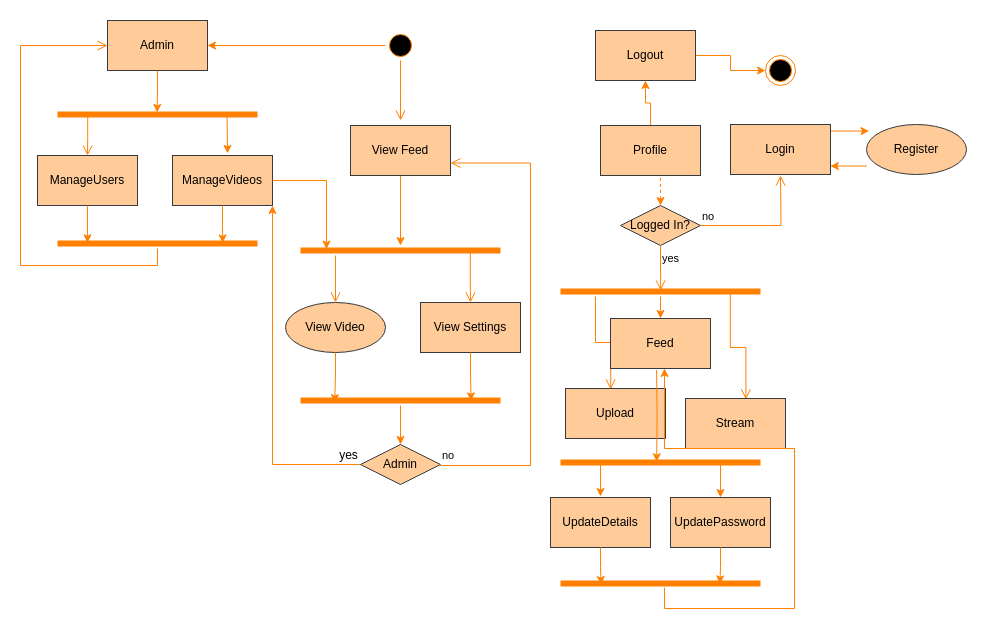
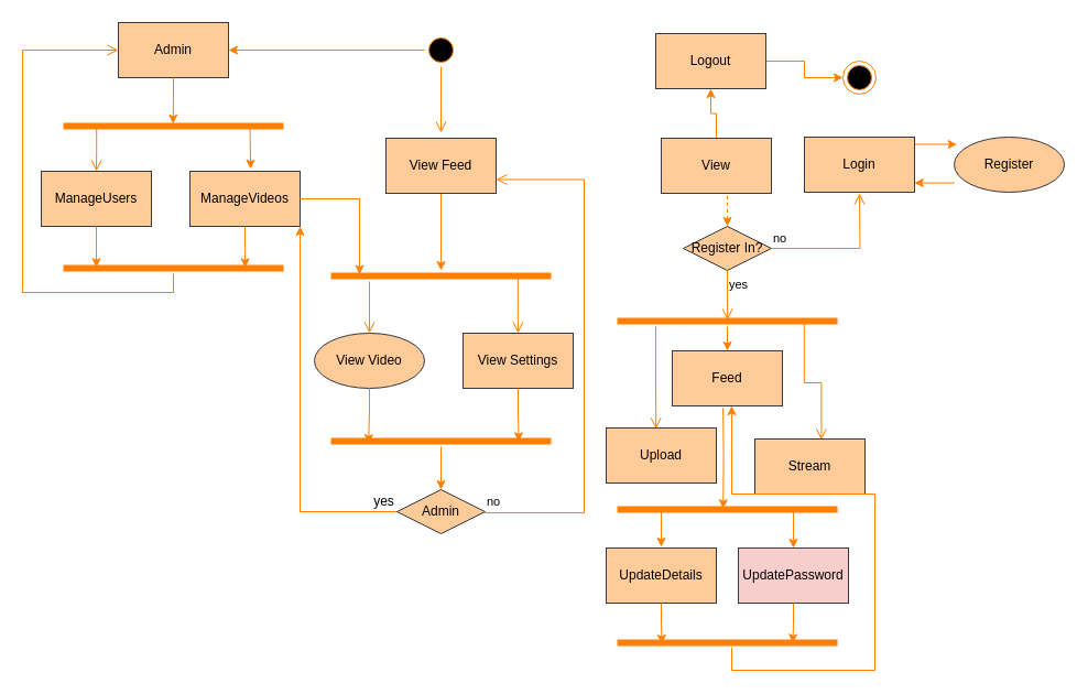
  <mxCell id="0" />
  <mxCell id="1" parent="0" />
  <mxCell id="2" style="edgeStyle=orthogonalEdgeStyle;rounded=0;orthogonalLoop=1;jettySize=auto;html=1;entryX=1;entryY=0.5;entryDx=0;entryDy=0;strokeColor=#FF8000;" edge="1" parent="1" source="3" target="32"><mxGeometry relative="1" as="geometry" /></mxCell>
  <mxCell id="3" value="" style="ellipse;html=1;shape=startState;fillColor=#000000;strokeColor=#FF8000;" vertex="1" parent="1"><mxGeometry x="385" y="30" width="30" height="30" as="geometry" /></mxCell>
  <mxCell id="4" value="" style="edgeStyle=orthogonalEdgeStyle;html=1;verticalAlign=bottom;endArrow=open;endSize=8;strokeColor=#FF8000;rounded=0;" edge="1" source="3" parent="1"><mxGeometry relative="1" as="geometry"><mxPoint x="400" y="120" as="targetPoint" /></mxGeometry></mxCell>
  <mxCell id="5" style="edgeStyle=orthogonalEdgeStyle;rounded=0;orthogonalLoop=1;jettySize=auto;html=1;strokeColor=#FF8000;" edge="1" parent="1" source="6" target="13"><mxGeometry relative="1" as="geometry" /></mxCell>
  <mxCell id="6" value="&lt;div&gt;View Feed&lt;/div&gt;" style="html=1;dashed=0;whiteSpace=wrap;strokeColor=#36393d;fillColor=#ffcc99;" vertex="1" parent="1"><mxGeometry x="350" y="125" width="100" height="50" as="geometry" /></mxCell>
  <mxCell id="7" style="edgeStyle=orthogonalEdgeStyle;rounded=0;orthogonalLoop=1;jettySize=auto;html=1;entryX=0.026;entryY=0.131;entryDx=0;entryDy=0;exitX=1.003;exitY=0.131;exitDx=0;exitDy=0;exitPerimeter=0;entryPerimeter=0;strokeColor=#FF8000;" edge="1" parent="1" source="8" target="10"><mxGeometry relative="1" as="geometry" /></mxCell>
  <mxCell id="8" value="Login" style="html=1;dashed=0;whiteSpace=wrap;strokeColor=#36393d;fillColor=#ffcc99;" vertex="1" parent="1"><mxGeometry x="730" y="124" width="100" height="50" as="geometry" /></mxCell>
  <mxCell id="9" style="edgeStyle=orthogonalEdgeStyle;rounded=0;orthogonalLoop=1;jettySize=auto;html=1;entryX=0.998;entryY=0.831;entryDx=0;entryDy=0;exitX=0.003;exitY=0.831;exitDx=0;exitDy=0;entryPerimeter=0;exitPerimeter=0;strokeColor=#FF8000;" edge="1" parent="1" source="10" target="8"><mxGeometry relative="1" as="geometry" /></mxCell>
  <mxCell id="10" value="&lt;div&gt;Register&lt;/div&gt;" style="ellipse;html=1;dashed=0;whiteSpace=wrap;strokeColor=#36393d;fillColor=#ffcc99;" vertex="1" parent="1"><mxGeometry x="866" y="124" width="100" height="50" as="geometry" /></mxCell>
  <mxCell id="11" value="View Settings" style="html=1;dashed=0;whiteSpace=wrap;strokeColor=#36393d;fillColor=#ffcc99;" vertex="1" parent="1"><mxGeometry x="420" y="302" width="100" height="50" as="geometry" /></mxCell>
  <mxCell id="12" value="&lt;div&gt;View Video&lt;/div&gt;" style="ellipse;html=1;dashed=0;whiteSpace=wrap;strokeColor=#36393d;fillColor=#ffcc99;" vertex="1" parent="1"><mxGeometry x="285" y="302" width="100" height="50" as="geometry" /></mxCell>
  <mxCell id="13" value="" style="shape=line;html=1;strokeWidth=6;strokeColor=#FF8000;" vertex="1" parent="1"><mxGeometry x="300" y="245" width="200" height="10" as="geometry" /></mxCell>
  <mxCell id="14" value="" style="edgeStyle=orthogonalEdgeStyle;html=1;verticalAlign=bottom;endArrow=open;endSize=8;strokeColor=#FF8000;rounded=0;entryX=0.5;entryY=0;entryDx=0;entryDy=0;exitX=0.175;exitY=1;exitDx=0;exitDy=0;exitPerimeter=0;" edge="1" source="13" parent="1" target="12"><mxGeometry relative="1" as="geometry"><mxPoint x="400" y="325" as="targetPoint" /></mxGeometry></mxCell>
  <mxCell id="15" value="" style="edgeStyle=orthogonalEdgeStyle;html=1;verticalAlign=bottom;endArrow=open;endSize=8;strokeColor=#FF8000;rounded=0;exitX=0.849;exitY=0.484;exitDx=0;exitDy=0;exitPerimeter=0;" edge="1" parent="1" source="13" target="11"><mxGeometry relative="1" as="geometry"><mxPoint x="470" y="275" as="targetPoint" /><mxPoint x="470" y="255" as="sourcePoint" /></mxGeometry></mxCell>
  <mxCell id="16" style="edgeStyle=orthogonalEdgeStyle;rounded=0;orthogonalLoop=1;jettySize=auto;html=1;entryX=0.5;entryY=0;entryDx=0;entryDy=0;exitX=0.621;exitY=0.969;exitDx=0;exitDy=0;exitPerimeter=0;strokeColor=#FF8000;dashed=1;" edge="1" parent="1" source="18" target="52"><mxGeometry relative="1" as="geometry"><Array as="points"><mxPoint x="660" y="173" /></Array></mxGeometry></mxCell>
  <mxCell id="17" style="edgeStyle=orthogonalEdgeStyle;rounded=0;orthogonalLoop=1;jettySize=auto;html=1;entryX=0.5;entryY=1;entryDx=0;entryDy=0;strokeColor=#FF8000;" edge="1" parent="1" source="18" target="56"><mxGeometry relative="1" as="geometry" /></mxCell>
- <mxCell id="18" value="&lt;div&gt;Profile&lt;/div&gt;" style="html=1;dashed=0;whiteSpace=wrap;strokeColor=#36393d;fillColor=#ffcc99;" vertex="1" parent="1"><mxGeometry x="600" y="125" width="100" height="50" as="geometry" /></mxCell>
+ <mxCell id="18" value="&lt;div&gt;View&lt;/div&gt;" style="html=1;dashed=0;whiteSpace=wrap;strokeColor=#36393d;fillColor=#ffcc99;" vertex="1" parent="1"><mxGeometry x="600" y="125" width="100" height="50" as="geometry" /></mxCell>
  <mxCell id="19" style="edgeStyle=orthogonalEdgeStyle;rounded=0;orthogonalLoop=1;jettySize=auto;html=1;entryX=0.5;entryY=0;entryDx=0;entryDy=0;strokeColor=#FF8000;" edge="1" parent="1" source="20" target="25"><mxGeometry relative="1" as="geometry" /></mxCell>
  <mxCell id="20" value="" style="shape=line;html=1;strokeWidth=6;strokeColor=#FF8000;" vertex="1" parent="1"><mxGeometry x="560" y="286" width="200" height="10" as="geometry" /></mxCell>
  <mxCell id="21" value="" style="edgeStyle=orthogonalEdgeStyle;html=1;verticalAlign=bottom;endArrow=open;endSize=8;strokeColor=#FF8000;rounded=0;entryX=0.452;entryY=0.019;entryDx=0;entryDy=0;exitX=0.175;exitY=1;exitDx=0;exitDy=0;exitPerimeter=0;entryPerimeter=0;" edge="1" parent="1" source="20" target="23"><mxGeometry relative="1" as="geometry"><mxPoint x="595" y="356" as="targetPoint" /></mxGeometry></mxCell>
  <mxCell id="22" value="" style="edgeStyle=orthogonalEdgeStyle;html=1;verticalAlign=bottom;endArrow=open;endSize=8;strokeColor=#FF8000;rounded=0;exitX=0.849;exitY=0.484;exitDx=0;exitDy=0;exitPerimeter=0;entryX=0.604;entryY=0.019;entryDx=0;entryDy=0;entryPerimeter=0;" edge="1" parent="1" source="20" target="24"><mxGeometry relative="1" as="geometry"><mxPoint x="730" y="356" as="targetPoint" /><mxPoint x="730" y="296" as="sourcePoint" /></mxGeometry></mxCell>
- <mxCell id="23" value="Upload" style="html=1;dashed=0;whiteSpace=wrap;strokeColor=#36393d;fillColor=#ffcc99;" vertex="1" parent="1"><mxGeometry x="565" y="388" width="100" height="50" as="geometry" /></mxCell>
+ <mxCell id="23" value="Upload" style="html=1;dashed=0;whiteSpace=wrap;strokeColor=#36393d;fillColor=#ffcc99;" vertex="1" parent="1"><mxGeometry x="550" y="388" width="100" height="50" as="geometry" /></mxCell>
  <mxCell id="24" value="&lt;div&gt;Stream&lt;/div&gt;" style="html=1;dashed=0;whiteSpace=wrap;strokeColor=#36393d;fillColor=#ffcc99;" vertex="1" parent="1"><mxGeometry x="685" y="398" width="100" height="50" as="geometry" /></mxCell>
  <mxCell id="25" value="&lt;div&gt;Feed&lt;/div&gt;" style="html=1;dashed=0;whiteSpace=wrap;strokeColor=#36393d;fillColor=#ffcc99;" vertex="1" parent="1"><mxGeometry x="610" y="318" width="100" height="50" as="geometry" /></mxCell>
  <mxCell id="26" style="edgeStyle=orthogonalEdgeStyle;rounded=0;orthogonalLoop=1;jettySize=auto;html=1;exitX=0.2;exitY=0.681;exitDx=0;exitDy=0;exitPerimeter=0;strokeColor=#FF8000;" edge="1" parent="1" source="27"><mxGeometry relative="1" as="geometry"><mxPoint x="600" y="496" as="targetPoint" /></mxGeometry></mxCell>
  <mxCell id="27" value="" style="shape=line;html=1;strokeWidth=6;strokeColor=#FF8000;" vertex="1" parent="1"><mxGeometry x="560" y="457" width="200" height="10" as="geometry" /></mxCell>
  <mxCell id="28" style="edgeStyle=orthogonalEdgeStyle;rounded=0;orthogonalLoop=1;jettySize=auto;html=1;entryX=0.481;entryY=0.425;entryDx=0;entryDy=0;entryPerimeter=0;exitX=0.451;exitY=1.032;exitDx=0;exitDy=0;exitPerimeter=0;strokeColor=#FF8000;" edge="1" parent="1" target="27"><mxGeometry relative="1" as="geometry"><mxPoint x="656.1" y="369.6" as="sourcePoint" /><mxPoint x="655.8" y="460.61" as="targetPoint" /></mxGeometry></mxCell>
  <mxCell id="29" value="&lt;div&gt;UpdateDetails&lt;/div&gt;" style="html=1;dashed=0;whiteSpace=wrap;strokeColor=#36393d;fillColor=#ffcc99;" vertex="1" parent="1"><mxGeometry x="550" y="497" width="100" height="50" as="geometry" /></mxCell>
- <mxCell id="30" value="UpdatePassword" style="html=1;dashed=0;whiteSpace=wrap;strokeColor=#36393d;fillColor=#ffcc99;" vertex="1" parent="1"><mxGeometry x="670" y="497" width="100" height="50" as="geometry" /></mxCell>
+ <mxCell id="30" value="UpdatePassword" style="html=1;dashed=0;whiteSpace=wrap;strokeColor=#36393d;fillColor=#f8cecc;" vertex="1" parent="1"><mxGeometry x="670" y="497" width="100" height="50" as="geometry" /></mxCell>
  <mxCell id="31" style="edgeStyle=orthogonalEdgeStyle;rounded=0;orthogonalLoop=1;jettySize=auto;html=1;entryX=0.5;entryY=0;entryDx=0;entryDy=0;strokeColor=#FF8000;" edge="1" parent="1" target="30"><mxGeometry relative="1" as="geometry"><mxPoint x="720" y="464" as="sourcePoint" /></mxGeometry></mxCell>
  <mxCell id="32" value="Admin" style="html=1;dashed=0;whiteSpace=wrap;strokeColor=#36393d;fillColor=#ffcc99;" vertex="1" parent="1"><mxGeometry x="107" y="20" width="100" height="50" as="geometry" /></mxCell>
  <mxCell id="33" value="" style="shape=line;html=1;strokeWidth=6;strokeColor=#FF8000;" vertex="1" parent="1"><mxGeometry x="57" y="109" width="200" height="10" as="geometry" /></mxCell>
  <mxCell id="34" value="" style="edgeStyle=orthogonalEdgeStyle;html=1;verticalAlign=bottom;endArrow=open;endSize=8;strokeColor=#FF8000;rounded=0;entryX=0.5;entryY=0;entryDx=0;entryDy=0;exitX=0.151;exitY=0.389;exitDx=0;exitDy=0;exitPerimeter=0;" edge="1" source="33" parent="1" target="37"><mxGeometry relative="1" as="geometry"><mxPoint x="157" y="189" as="targetPoint" /></mxGeometry></mxCell>
  <mxCell id="35" style="edgeStyle=orthogonalEdgeStyle;rounded=0;orthogonalLoop=1;jettySize=auto;html=1;entryX=0.498;entryY=0.289;entryDx=0;entryDy=0;entryPerimeter=0;strokeColor=#FF8000;" edge="1" parent="1" source="32" target="33"><mxGeometry relative="1" as="geometry" /></mxCell>
  <mxCell id="36" value="ManageVideos" style="html=1;dashed=0;whiteSpace=wrap;strokeColor=#36393d;fillColor=#ffcc99;" vertex="1" parent="1"><mxGeometry x="172" y="155" width="100" height="50" as="geometry" /></mxCell>
  <mxCell id="37" value="ManageUsers" style="html=1;dashed=0;whiteSpace=wrap;strokeColor=#36393d;fillColor=#ffcc99;" vertex="1" parent="1"><mxGeometry x="37" y="155" width="100" height="50" as="geometry" /></mxCell>
  <mxCell id="38" style="edgeStyle=orthogonalEdgeStyle;rounded=0;orthogonalLoop=1;jettySize=auto;html=1;entryX=0.551;entryY=-0.042;entryDx=0;entryDy=0;entryPerimeter=0;exitX=0.848;exitY=0.705;exitDx=0;exitDy=0;exitPerimeter=0;strokeColor=#FF8000;" edge="1" parent="1" source="33" target="36"><mxGeometry relative="1" as="geometry" /></mxCell>
  <mxCell id="39" style="edgeStyle=orthogonalEdgeStyle;rounded=0;orthogonalLoop=1;jettySize=auto;html=1;entryX=0.13;entryY=0.355;entryDx=0;entryDy=0;entryPerimeter=0;strokeColor=#FF8000;" edge="1" parent="1" source="36" target="13"><mxGeometry relative="1" as="geometry" /></mxCell>
  <mxCell id="40" style="edgeStyle=orthogonalEdgeStyle;rounded=0;orthogonalLoop=1;jettySize=auto;html=1;strokeColor=#FF8000;" edge="1" parent="1" source="41" target="45"><mxGeometry relative="1" as="geometry" /></mxCell>
  <mxCell id="41" value="" style="shape=line;html=1;strokeWidth=6;strokeColor=#FF8000;" vertex="1" parent="1"><mxGeometry x="300" y="395" width="200" height="10" as="geometry" /></mxCell>
  <mxCell id="42" style="edgeStyle=orthogonalEdgeStyle;rounded=0;orthogonalLoop=1;jettySize=auto;html=1;entryX=0.171;entryY=0.718;entryDx=0;entryDy=0;entryPerimeter=0;strokeColor=#FF8000;" edge="1" parent="1" source="12" target="41"><mxGeometry relative="1" as="geometry" /></mxCell>
  <mxCell id="43" style="edgeStyle=orthogonalEdgeStyle;rounded=0;orthogonalLoop=1;jettySize=auto;html=1;entryX=0.853;entryY=0.536;entryDx=0;entryDy=0;entryPerimeter=0;strokeColor=#FF8000;" edge="1" parent="1" source="11" target="41"><mxGeometry relative="1" as="geometry" /></mxCell>
  <mxCell id="44" style="edgeStyle=orthogonalEdgeStyle;rounded=0;orthogonalLoop=1;jettySize=auto;html=1;entryX=1;entryY=1;entryDx=0;entryDy=0;strokeColor=#FF8000;" edge="1" parent="1" source="45" target="36"><mxGeometry relative="1" as="geometry" /></mxCell>
  <mxCell id="45" value="Admin" style="rhombus;whiteSpace=wrap;html=1;fillColor=#ffcc99;strokeColor=#36393d;" vertex="1" parent="1"><mxGeometry x="360" y="444" width="80" height="40" as="geometry" /></mxCell>
  <mxCell id="46" value="no" style="edgeStyle=orthogonalEdgeStyle;html=1;align=left;verticalAlign=bottom;endArrow=open;endSize=8;strokeColor=#FF8000;rounded=0;entryX=1;entryY=0.75;entryDx=0;entryDy=0;exitX=1;exitY=0.5;exitDx=0;exitDy=0;" edge="1" parent="1"><mxGeometry x="-1" relative="1" as="geometry"><mxPoint x="450" y="162.5" as="targetPoint" /><mxPoint x="440" y="464" as="sourcePoint" /><Array as="points"><mxPoint x="530" y="465" /><mxPoint x="530" y="163" /></Array></mxGeometry></mxCell>
  <mxCell id="47" value="yes" style="text;html=1;align=center;verticalAlign=middle;resizable=0;points=[];autosize=1;strokeColor=none;fillColor=none;" vertex="1" parent="1"><mxGeometry x="328" y="440" width="40" height="30" as="geometry" /></mxCell>
  <mxCell id="48" value="" style="shape=line;html=1;strokeWidth=6;strokeColor=#FF8000;" vertex="1" parent="1"><mxGeometry x="560" y="578" width="200" height="10" as="geometry" /></mxCell>
  <mxCell id="49" style="edgeStyle=orthogonalEdgeStyle;rounded=0;orthogonalLoop=1;jettySize=auto;html=1;entryX=0.203;entryY=0.6;entryDx=0;entryDy=0;entryPerimeter=0;strokeColor=#FF8000;" edge="1" parent="1" source="29" target="48"><mxGeometry relative="1" as="geometry" /></mxCell>
  <mxCell id="50" style="edgeStyle=orthogonalEdgeStyle;rounded=0;orthogonalLoop=1;jettySize=auto;html=1;entryX=0.797;entryY=0.539;entryDx=0;entryDy=0;entryPerimeter=0;strokeColor=#FF8000;" edge="1" parent="1" source="30" target="48"><mxGeometry relative="1" as="geometry" /></mxCell>
  <mxCell id="51" style="edgeStyle=orthogonalEdgeStyle;rounded=0;orthogonalLoop=1;jettySize=auto;html=1;entryX=0.5;entryY=1;entryDx=0;entryDy=0;exitX=0.52;exitY=0.908;exitDx=0;exitDy=0;exitPerimeter=0;strokeColor=#FF8000;" edge="1" parent="1" source="48"><mxGeometry relative="1" as="geometry"><mxPoint x="764" y="583" as="sourcePoint" /><mxPoint x="664" y="368" as="targetPoint" /><Array as="points"><mxPoint x="664" y="608" /><mxPoint x="794" y="608" /><mxPoint x="794" y="448" /><mxPoint x="664" y="448" /></Array></mxGeometry></mxCell>
- <mxCell id="52" value="Logged In?" style="rhombus;whiteSpace=wrap;html=1;fillColor=#ffcc99;strokeColor=#36393d;" vertex="1" parent="1"><mxGeometry x="620" y="205" width="80" height="40" as="geometry" /></mxCell>
+ <mxCell id="52" value="Register In?" style="rhombus;whiteSpace=wrap;html=1;fillColor=#ffcc99;strokeColor=#36393d;" vertex="1" parent="1"><mxGeometry x="620" y="205" width="80" height="40" as="geometry" /></mxCell>
  <mxCell id="53" value="no" style="edgeStyle=orthogonalEdgeStyle;html=1;align=left;verticalAlign=bottom;endArrow=open;endSize=8;strokeColor=#FF8000;rounded=0;" edge="1" source="52" parent="1"><mxGeometry x="-1" relative="1" as="geometry"><mxPoint x="780" y="175" as="targetPoint" /></mxGeometry></mxCell>
  <mxCell id="54" value="yes" style="edgeStyle=orthogonalEdgeStyle;html=1;align=left;verticalAlign=top;endArrow=open;endSize=8;strokeColor=#FF8000;rounded=0;entryX=0.501;entryY=0.391;entryDx=0;entryDy=0;entryPerimeter=0;" edge="1" source="52" parent="1" target="20"><mxGeometry x="-1" relative="1" as="geometry"><mxPoint x="650" y="305" as="targetPoint" /></mxGeometry></mxCell>
  <mxCell id="55" style="edgeStyle=orthogonalEdgeStyle;rounded=0;orthogonalLoop=1;jettySize=auto;html=1;entryX=0;entryY=0.5;entryDx=0;entryDy=0;strokeColor=#FF8000;" edge="1" parent="1" source="56" target="57"><mxGeometry relative="1" as="geometry" /></mxCell>
  <mxCell id="56" value="Logout" style="html=1;dashed=0;whiteSpace=wrap;strokeColor=#36393d;fillColor=#ffcc99;" vertex="1" parent="1"><mxGeometry x="595" y="30" width="100" height="50" as="geometry" /></mxCell>
  <mxCell id="57" value="" style="ellipse;html=1;shape=endState;fillColor=#000000;strokeColor=#FF8000;" vertex="1" parent="1"><mxGeometry x="765" y="55" width="30" height="30" as="geometry" /></mxCell>
  <mxCell id="58" value="" style="shape=line;html=1;strokeWidth=6;strokeColor=#FF8000;" vertex="1" parent="1"><mxGeometry x="57" y="238" width="200" height="10" as="geometry" /></mxCell>
  <mxCell id="59" value="" style="edgeStyle=orthogonalEdgeStyle;html=1;verticalAlign=bottom;endArrow=open;endSize=8;strokeColor=#FF8000;rounded=0;entryX=0;entryY=0.5;entryDx=0;entryDy=0;" edge="1" source="58" parent="1" target="32"><mxGeometry relative="1" as="geometry"><mxPoint x="157" y="318" as="targetPoint" /><Array as="points"><mxPoint x="157" y="265" /><mxPoint x="20" y="265" /><mxPoint x="20" y="45" /></Array></mxGeometry></mxCell>
  <mxCell id="60" style="edgeStyle=orthogonalEdgeStyle;rounded=0;orthogonalLoop=1;jettySize=auto;html=1;entryX=0.15;entryY=0.425;entryDx=0;entryDy=0;entryPerimeter=0;strokeColor=#FF8000;" edge="1" parent="1" source="37" target="58"><mxGeometry relative="1" as="geometry" /></mxCell>
  <mxCell id="61" style="edgeStyle=orthogonalEdgeStyle;rounded=0;orthogonalLoop=1;jettySize=auto;html=1;entryX=0.826;entryY=0.445;entryDx=0;entryDy=0;entryPerimeter=0;strokeColor=#FF8000;" edge="1" parent="1" source="36" target="58"><mxGeometry relative="1" as="geometry" /></mxCell>
